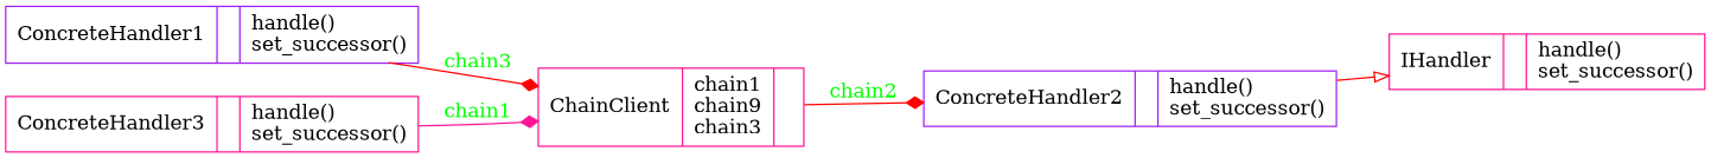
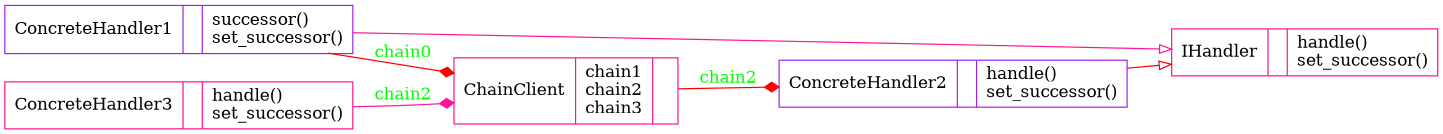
  digraph {
    rankdir=LR
    node [color=deeppink shape=record]
    edge [arrowhead=diamond arrowtail=none color=red fontcolor=green style=solid]
-   n1 [label="{ChainClient|chain1\lchain9\lchain3\l|}"]
+   n1 [label="{ChainClient|chain1\lchain2\lchain3\l|}"]
    n2 [color=purple label="{ConcreteHandler2|\l|handle()\lset_successor()\l}"]
-   n3 [color=purple label="{ConcreteHandler1|\l|handle()\lset_successor()\l}"]
+   n3 [color=purple label="{ConcreteHandler1|\l|successor()\lset_successor()\l}"]
    n4 [label="{IHandler|\l|handle()\lset_successor()\l}"]
    n5 [label="{ConcreteHandler3|\l|handle()\lset_successor()\l}"]
    n1 -> n2 [label=chain2]
    n2 -> n4 [arrowhead=empty fontcolor="" style=""]
-   n3 -> n1 [label=chain3]
-   n5 -> n1 [color=deeppink label=chain1]
+   n3 -> n1 [label=chain0]
+   n3 -> n4 [arrowhead=empty color=deeppink fontcolor="" style=""]
+   n5 -> n1 [color=deeppink label=chain2]
  }
